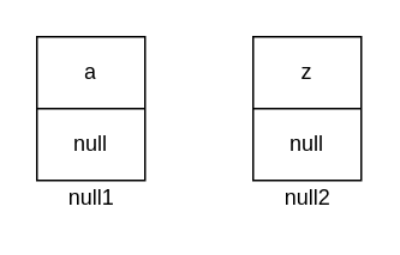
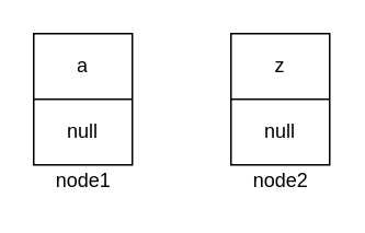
  <mxCell id="0" />
  <mxCell id="1" parent="0" />
  <mxCell id="2" value="" style="shape=table;startSize=0;container=1;collapsible=0;childLayout=tableLayout;rounded=0;sketch=0;" vertex="1" parent="1"><mxGeometry x="20" y="20" width="60" height="80" as="geometry" /></mxCell>
  <mxCell id="3" value="" style="shape=tableRow;horizontal=0;startSize=0;swimlaneHead=0;swimlaneBody=0;top=0;left=0;bottom=0;right=0;collapsible=0;dropTarget=0;fillColor=none;points=[[0,0.5],[1,0.5]];portConstraint=eastwest;rounded=0;sketch=0;" vertex="1" parent="2"><mxGeometry width="60" height="40" as="geometry" /></mxCell>
  <mxCell id="4" value="a" style="shape=partialRectangle;html=1;whiteSpace=wrap;connectable=0;overflow=hidden;fillColor=none;top=0;left=0;bottom=0;right=0;pointerEvents=1;rounded=0;sketch=0;" vertex="1" parent="3"><mxGeometry width="60" height="40" as="geometry"><mxRectangle width="60" height="40" as="alternateBounds" /></mxGeometry></mxCell>
  <mxCell id="5" value="" style="shape=tableRow;horizontal=0;startSize=0;swimlaneHead=0;swimlaneBody=0;top=0;left=0;bottom=0;right=0;collapsible=0;dropTarget=0;fillColor=none;points=[[0,0.5],[1,0.5]];portConstraint=eastwest;rounded=0;sketch=0;" vertex="1" parent="2"><mxGeometry y="40" width="60" height="40" as="geometry" /></mxCell>
  <mxCell id="6" value="null" style="shape=partialRectangle;html=1;whiteSpace=wrap;connectable=0;overflow=hidden;fillColor=none;top=0;left=0;bottom=0;right=0;pointerEvents=1;rounded=0;sketch=0;" vertex="1" parent="5"><mxGeometry width="60" height="40" as="geometry"><mxRectangle width="60" height="40" as="alternateBounds" /></mxGeometry></mxCell>
  <mxCell id="7" value="" style="shape=table;startSize=0;container=1;collapsible=0;childLayout=tableLayout;rounded=0;sketch=0;" vertex="1" parent="1"><mxGeometry x="140" y="20" width="60" height="80" as="geometry" /></mxCell>
  <mxCell id="8" value="" style="shape=tableRow;horizontal=0;startSize=0;swimlaneHead=0;swimlaneBody=0;top=0;left=0;bottom=0;right=0;collapsible=0;dropTarget=0;fillColor=none;points=[[0,0.5],[1,0.5]];portConstraint=eastwest;rounded=0;sketch=0;" vertex="1" parent="7"><mxGeometry width="60" height="40" as="geometry" /></mxCell>
  <mxCell id="9" value="z" style="shape=partialRectangle;html=1;whiteSpace=wrap;connectable=0;overflow=hidden;fillColor=none;top=0;left=0;bottom=0;right=0;pointerEvents=1;rounded=0;sketch=0;" vertex="1" parent="8"><mxGeometry width="60" height="40" as="geometry"><mxRectangle width="60" height="40" as="alternateBounds" /></mxGeometry></mxCell>
  <mxCell id="10" value="" style="shape=tableRow;horizontal=0;startSize=0;swimlaneHead=0;swimlaneBody=0;top=0;left=0;bottom=0;right=0;collapsible=0;dropTarget=0;fillColor=none;points=[[0,0.5],[1,0.5]];portConstraint=eastwest;rounded=0;sketch=0;" vertex="1" parent="7"><mxGeometry y="40" width="60" height="40" as="geometry" /></mxCell>
  <mxCell id="11" value="null" style="shape=partialRectangle;html=1;whiteSpace=wrap;connectable=0;overflow=hidden;fillColor=none;top=0;left=0;bottom=0;right=0;pointerEvents=1;rounded=0;sketch=0;" vertex="1" parent="10"><mxGeometry width="60" height="40" as="geometry"><mxRectangle width="60" height="40" as="alternateBounds" /></mxGeometry></mxCell>
- <mxCell id="12" value="null1" style="text;html=1;align=center;verticalAlign=middle;resizable=0;points=[];autosize=1;strokeColor=none;fillColor=none;" vertex="1" parent="1"><mxGeometry x="25" y="100" width="50" height="20" as="geometry" /></mxCell>
- <mxCell id="13" value="null2" style="text;html=1;align=center;verticalAlign=middle;resizable=0;points=[];autosize=1;strokeColor=none;fillColor=none;" vertex="1" parent="1"><mxGeometry x="145" y="100" width="50" height="20" as="geometry" /></mxCell>
+ <mxCell id="12" value="node1" style="text;html=1;align=center;verticalAlign=middle;resizable=0;points=[];autosize=1;strokeColor=none;fillColor=none;" vertex="1" parent="1"><mxGeometry x="25" y="100" width="50" height="20" as="geometry" /></mxCell>
+ <mxCell id="13" value="node2" style="text;html=1;align=center;verticalAlign=middle;resizable=0;points=[];autosize=1;strokeColor=none;fillColor=none;" vertex="1" parent="1"><mxGeometry x="145" y="100" width="50" height="20" as="geometry" /></mxCell>
